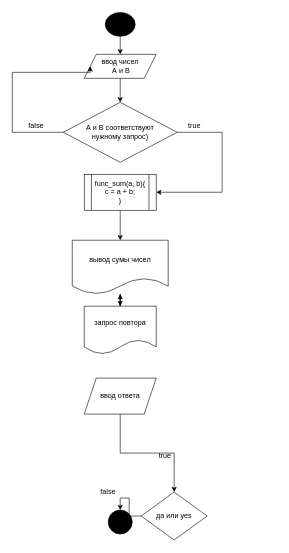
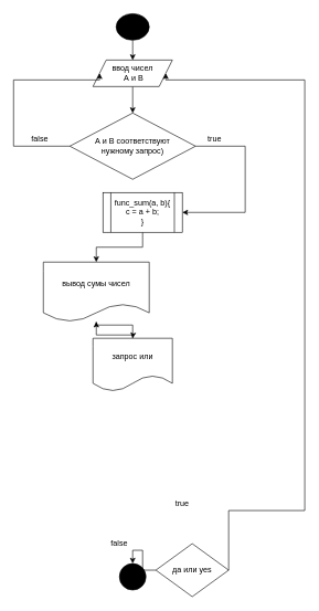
  <mxCell id="0" />
  <mxCell id="1" parent="0" />
  <mxCell id="2" style="edgeStyle=orthogonalEdgeStyle;rounded=0;orthogonalLoop=1;jettySize=auto;html=1;exitX=0.5;exitY=1;exitDx=0;exitDy=0;entryX=0.5;entryY=0;entryDx=0;entryDy=0;" parent="1" source="3" target="5" edge="1"><mxGeometry relative="1" as="geometry" /></mxCell>
  <mxCell id="3" value="" style="ellipse;whiteSpace=wrap;html=1;fillColor=#000000;" parent="1" vertex="1"><mxGeometry x="175" y="20" width="50" height="40" as="geometry" /></mxCell>
  <mxCell id="4" style="edgeStyle=orthogonalEdgeStyle;rounded=0;orthogonalLoop=1;jettySize=auto;html=1;exitX=0.5;exitY=1;exitDx=0;exitDy=0;entryX=0.5;entryY=0;entryDx=0;entryDy=0;" parent="1" source="5" target="8" edge="1"><mxGeometry relative="1" as="geometry" /></mxCell>
  <mxCell id="5" value="ввод чисел&lt;br&gt;&amp;nbsp;А и В" style="shape=parallelogram;perimeter=parallelogramPerimeter;whiteSpace=wrap;html=1;fixedSize=1;" parent="1" vertex="1"><mxGeometry x="140" y="90" width="120" height="40" as="geometry" /></mxCell>
  <mxCell id="6" style="edgeStyle=orthogonalEdgeStyle;rounded=0;orthogonalLoop=1;jettySize=auto;html=1;exitX=1;exitY=0.5;exitDx=0;exitDy=0;entryX=1;entryY=0.5;entryDx=0;entryDy=0;" parent="1" source="8" target="10" edge="1"><mxGeometry relative="1" as="geometry"><Array as="points"><mxPoint x="370" y="220" /><mxPoint x="370" y="320" /></Array></mxGeometry></mxCell>
  <mxCell id="7" style="edgeStyle=orthogonalEdgeStyle;rounded=0;orthogonalLoop=1;jettySize=auto;html=1;exitX=0;exitY=0.5;exitDx=0;exitDy=0;entryX=0;entryY=0.5;entryDx=0;entryDy=0;" parent="1" source="8" target="5" edge="1"><mxGeometry relative="1" as="geometry"><Array as="points"><mxPoint x="20" y="220" /><mxPoint x="20" y="120" /></Array></mxGeometry></mxCell>
  <mxCell id="8" value="А и В соответствуют &lt;br&gt;нужному запрос)" style="rhombus;whiteSpace=wrap;html=1;" parent="1" vertex="1"><mxGeometry x="105" y="170" width="190" height="100" as="geometry" /></mxCell>
  <mxCell id="9" style="edgeStyle=orthogonalEdgeStyle;rounded=0;orthogonalLoop=1;jettySize=auto;html=1;exitX=0.5;exitY=1;exitDx=0;exitDy=0;entryX=0.5;entryY=0;entryDx=0;entryDy=0;" parent="1" source="10" target="12" edge="1"><mxGeometry relative="1" as="geometry" /></mxCell>
- <mxCell id="10" value="func_sum(a, b){&lt;br&gt;c = a + b;&lt;br&gt;}" style="shape=process;whiteSpace=wrap;html=1;backgroundOutline=1;" parent="1" vertex="1"><mxGeometry x="140" y="290" width="120" height="60" as="geometry" /></mxCell>
+ <mxCell id="10" value="func_sum(a, b){&lt;br&gt;c = a + b;&lt;br&gt;}" style="shape=process;whiteSpace=wrap;html=1;backgroundOutline=1;" parent="1" vertex="1"><mxGeometry x="155" y="290" width="120" height="60" as="geometry" /></mxCell>
  <mxCell id="11" style="edgeStyle=orthogonalEdgeStyle;rounded=0;orthogonalLoop=1;jettySize=auto;html=1;" parent="1" source="12" edge="1"><mxGeometry relative="1" as="geometry"><mxPoint x="200" y="510" as="targetPoint" /></mxGeometry></mxCell>
- <mxCell id="12" value="вывод сумы чисел" style="shape=document;whiteSpace=wrap;html=1;boundedLbl=1;" parent="1" vertex="1"><mxGeometry x="120" y="400" width="160" height="90" as="geometry" /></mxCell>
+ <mxCell id="12" value="вывод сумы чисел" style="shape=document;whiteSpace=wrap;html=1;boundedLbl=1;" parent="1" vertex="1"><mxGeometry x="65" y="395" width="160" height="90" as="geometry" /></mxCell>
  <mxCell id="13" value="" style="ellipse;whiteSpace=wrap;html=1;fillColor=#000000;" parent="1" vertex="1"><mxGeometry x="180" y="850" width="40" height="40" as="geometry" /></mxCell>
+ <mxCell id="14" style="edgeStyle=orthogonalEdgeStyle;rounded=0;orthogonalLoop=1;jettySize=auto;html=1;entryX=1;entryY=0.5;entryDx=0;entryDy=0;exitX=1;exitY=0.5;exitDx=0;exitDy=0;" parent="1" source="24" target="5" edge="1"><mxGeometry relative="1" as="geometry"><Array as="points"><mxPoint x="460" y="770" /><mxPoint x="460" y="120" /></Array><mxPoint x="320" y="577.5" as="sourcePoint" /></mxGeometry></mxCell>
  <mxCell id="15" value="true" style="text;html=1;strokeColor=none;fillColor=none;align=center;verticalAlign=middle;whiteSpace=wrap;rounded=0;" parent="1" vertex="1"><mxGeometry x="304" y="200" width="40" height="20" as="geometry" /></mxCell>
  <mxCell id="16" value="false" style="text;html=1;strokeColor=none;fillColor=none;align=center;verticalAlign=middle;whiteSpace=wrap;rounded=0;" parent="1" vertex="1"><mxGeometry x="40" y="200" width="40" height="20" as="geometry" /></mxCell>
  <mxCell id="17" value="true" style="text;html=1;strokeColor=none;fillColor=none;align=center;verticalAlign=middle;whiteSpace=wrap;rounded=0;" parent="1" vertex="1"><mxGeometry x="255" y="750" width="40" height="20" as="geometry" /></mxCell>
  <mxCell id="18" value="false" style="text;html=1;strokeColor=none;fillColor=none;align=center;verticalAlign=middle;whiteSpace=wrap;rounded=0;" parent="1" vertex="1"><mxGeometry x="160" y="810" width="40" height="20" as="geometry" /></mxCell>
  <mxCell id="19" style="edgeStyle=orthogonalEdgeStyle;rounded=0;orthogonalLoop=1;jettySize=auto;html=1;" edge="1" parent="1" source="20" target="12"><mxGeometry relative="1" as="geometry" /></mxCell>
- <mxCell id="20" value="запрос повтора" style="shape=document;whiteSpace=wrap;html=1;boundedLbl=1;strokeColor=#000000;fillColor=#FFFFFF;" vertex="1" parent="1"><mxGeometry x="140" y="510" width="120" height="80" as="geometry" /></mxCell>
- <mxCell id="21" style="edgeStyle=orthogonalEdgeStyle;rounded=0;orthogonalLoop=1;jettySize=auto;html=1;entryX=0.5;entryY=0;entryDx=0;entryDy=0;" edge="1" parent="1" source="22" target="24"><mxGeometry relative="1" as="geometry" /></mxCell>
- <mxCell id="22" value="ввод ответа" style="shape=parallelogram;perimeter=parallelogramPerimeter;whiteSpace=wrap;html=1;fixedSize=1;strokeColor=#000000;fillColor=#FFFFFF;" vertex="1" parent="1"><mxGeometry x="140" y="630" width="120" height="60" as="geometry" /></mxCell>
+ <mxCell id="20" value="запрос или" style="shape=document;whiteSpace=wrap;html=1;boundedLbl=1;strokeColor=#000000;fillColor=#FFFFFF;" vertex="1" parent="1"><mxGeometry x="140" y="510" width="120" height="80" as="geometry" /></mxCell>
  <mxCell id="23" style="edgeStyle=orthogonalEdgeStyle;rounded=0;orthogonalLoop=1;jettySize=auto;html=1;entryX=0.5;entryY=0;entryDx=0;entryDy=0;" edge="1" parent="1" source="24" target="13"><mxGeometry relative="1" as="geometry" /></mxCell>
  <mxCell id="24" value="да или yes" style="rhombus;whiteSpace=wrap;html=1;strokeColor=#000000;fillColor=#FFFFFF;" vertex="1" parent="1"><mxGeometry x="235" y="820" width="110" height="80" as="geometry" /></mxCell>
